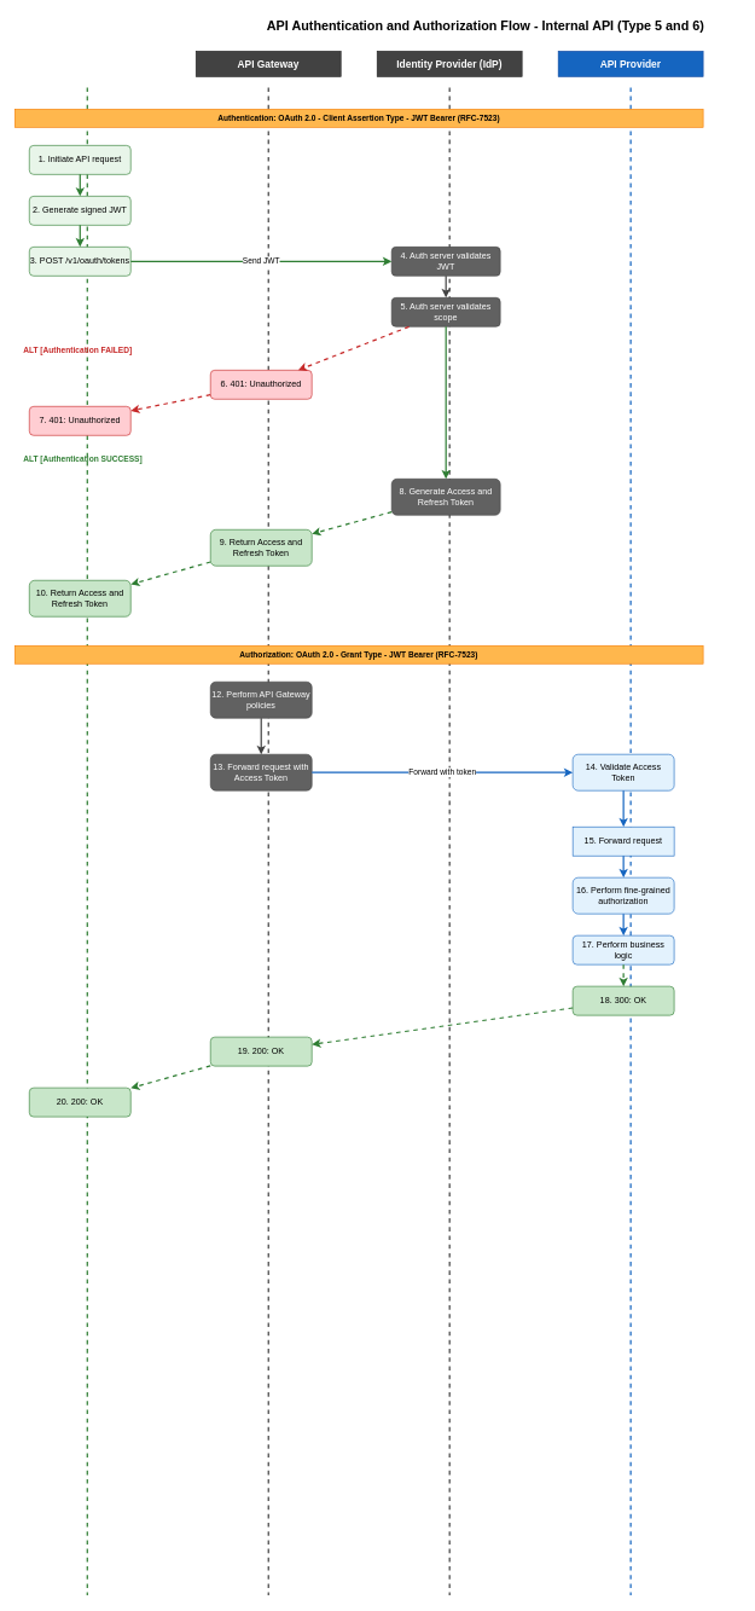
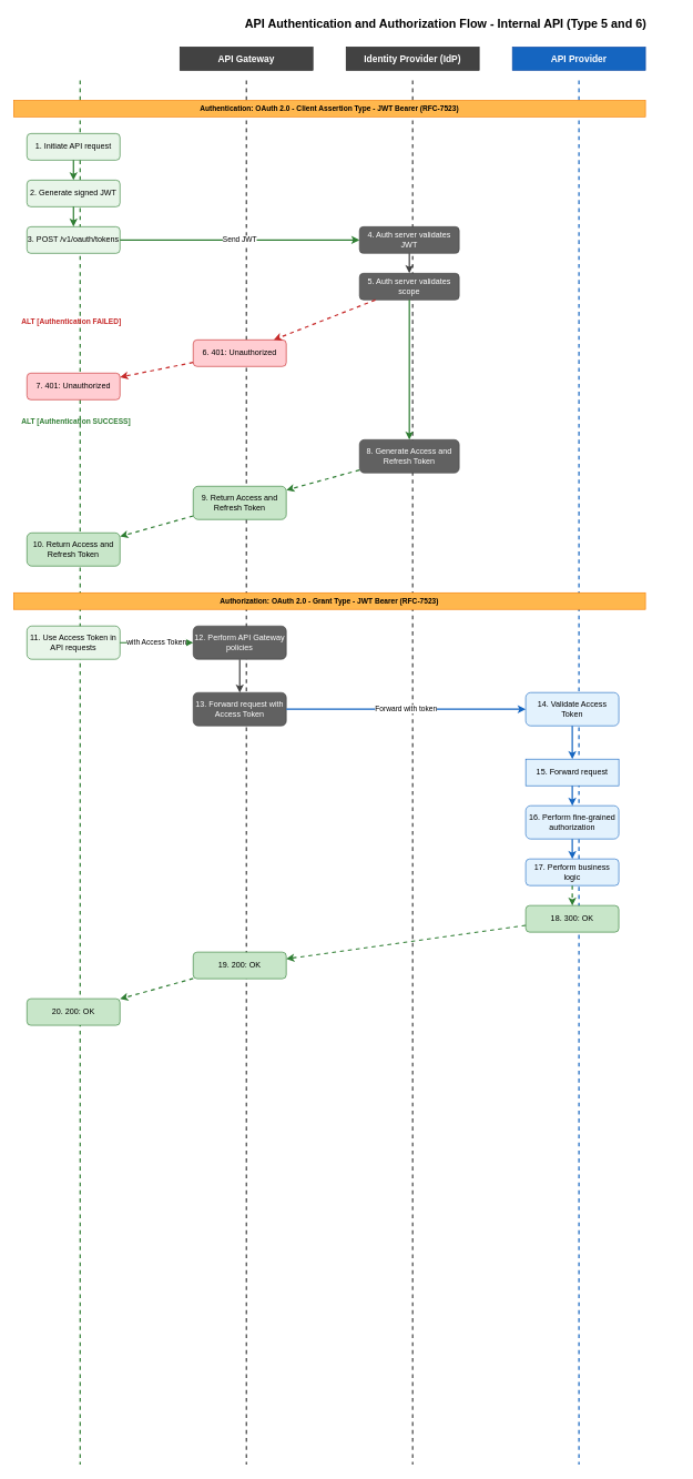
  <mxCell id="0" />
  <mxCell id="1" parent="0" />
  <mxCell id="2" value="API Authentication and Authorization Flow - Internal API (Type 5 and 6)" style="text;html=1;align=center;verticalAlign=middle;whiteSpace=wrap;rounded=0;fontSize=18;fontStyle=1;" vertex="1" parent="1"><mxGeometry x="320" y="20" width="700" height="30" as="geometry" /></mxCell>
  <mxCell id="3" value="API Gateway" style="rounded=0;whiteSpace=wrap;html=1;fillColor=#424242;strokeColor=#212121;fontColor=#FFFFFF;fontSize=14;fontStyle=1;" vertex="1" parent="1"><mxGeometry x="270" y="70" width="200" height="35" as="geometry" /></mxCell>
  <mxCell id="4" value="Identity Provider (IdP)" style="rounded=0;whiteSpace=wrap;html=1;fillColor=#424242;strokeColor=#212121;fontColor=#FFFFFF;fontSize=14;fontStyle=1;" vertex="1" parent="1"><mxGeometry x="520" y="70" width="200" height="35" as="geometry" /></mxCell>
  <mxCell id="5" value="API Provider" style="rounded=0;whiteSpace=wrap;html=1;fillColor=#1565C0;strokeColor=#0D47A1;fontColor=#FFFFFF;fontSize=14;fontStyle=1;" vertex="1" parent="1"><mxGeometry x="770" y="70" width="200" height="35" as="geometry" /></mxCell>
  <mxCell id="6" value="" style="endArrow=none;dashed=1;html=1;strokeWidth=2;strokeColor=#2E7D32;" edge="1" parent="1"><mxGeometry width="50" height="50" relative="1" as="geometry"><mxPoint x="120" y="120" as="sourcePoint" /><mxPoint x="120" y="2200" as="targetPoint" /></mxGeometry></mxCell>
  <mxCell id="7" value="" style="endArrow=none;dashed=1;html=1;strokeWidth=2;strokeColor=#424242;" edge="1" parent="1"><mxGeometry width="50" height="50" relative="1" as="geometry"><mxPoint x="370" y="120" as="sourcePoint" /><mxPoint x="370" y="2200" as="targetPoint" /></mxGeometry></mxCell>
  <mxCell id="8" value="" style="endArrow=none;dashed=1;html=1;strokeWidth=2;strokeColor=#424242;" edge="1" parent="1"><mxGeometry width="50" height="50" relative="1" as="geometry"><mxPoint x="620" y="120" as="sourcePoint" /><mxPoint x="620" y="2200" as="targetPoint" /></mxGeometry></mxCell>
  <mxCell id="9" value="" style="endArrow=none;dashed=1;html=1;strokeWidth=2;strokeColor=#1565C0;" edge="1" parent="1"><mxGeometry width="50" height="50" relative="1" as="geometry"><mxPoint x="870" y="120" as="sourcePoint" /><mxPoint x="870" y="2200" as="targetPoint" /></mxGeometry></mxCell>
  <mxCell id="10" value="Authentication: OAuth 2.0 - Client Assertion Type - JWT Bearer (RFC-7523)" style="rounded=0;whiteSpace=wrap;html=1;fillColor=#FFB74D;strokeColor=#F57C00;fontSize=11;fontStyle=1;" vertex="1" parent="1"><mxGeometry x="20" y="150" width="950" height="25" as="geometry" /></mxCell>
  <mxCell id="11" value="1. Initiate API request" style="rounded=1;whiteSpace=wrap;html=1;fillColor=#E8F5E9;strokeColor=#2E7D32;" vertex="1" parent="1"><mxGeometry x="40" y="200" width="140" height="40" as="geometry" /></mxCell>
  <mxCell id="12" value="2. Generate signed JWT" style="rounded=1;whiteSpace=wrap;html=1;fillColor=#E8F5E9;strokeColor=#2E7D32;" vertex="1" parent="1"><mxGeometry x="40" y="270" width="140" height="40" as="geometry" /></mxCell>
  <mxCell id="13" value="" style="endArrow=classic;html=1;strokeWidth=2;strokeColor=#2E7D32;" edge="1" parent="1" source="11" target="12"><mxGeometry width="50" height="50" relative="1" as="geometry"><mxPoint x="120" y="240" as="sourcePoint" /><mxPoint x="120" y="270" as="targetPoint" /></mxGeometry></mxCell>
  <mxCell id="14" value="3. POST /v1/oauth/tokens" style="rounded=1;whiteSpace=wrap;html=1;fillColor=#E8F5E9;strokeColor=#2E7D32;" vertex="1" parent="1"><mxGeometry x="40" y="340" width="140" height="40" as="geometry" /></mxCell>
  <mxCell id="15" value="" style="endArrow=classic;html=1;strokeWidth=2;strokeColor=#2E7D32;" edge="1" parent="1" source="12" target="14"><mxGeometry width="50" height="50" relative="1" as="geometry"><mxPoint x="120" y="310" as="sourcePoint" /><mxPoint x="120" y="340" as="targetPoint" /></mxGeometry></mxCell>
  <mxCell id="16" value="4. Auth server validates JWT" style="rounded=1;whiteSpace=wrap;html=1;fillColor=#616161;strokeColor=#424242;fontColor=#FFFFFF;" vertex="1" parent="1"><mxGeometry x="540" y="340" width="150" height="40" as="geometry" /></mxCell>
  <mxCell id="17" value="Send JWT" style="endArrow=classic;html=1;strokeWidth=2;strokeColor=#2E7D32;" edge="1" parent="1" source="14" target="16"><mxGeometry width="50" height="50" relative="1" as="geometry"><mxPoint x="180" y="360" as="sourcePoint" /><mxPoint x="540" y="360" as="targetPoint" /></mxGeometry></mxCell>
  <mxCell id="18" value="5. Auth server validates scope" style="rounded=1;whiteSpace=wrap;html=1;fillColor=#616161;strokeColor=#424242;fontColor=#FFFFFF;" vertex="1" parent="1"><mxGeometry x="540" y="410" width="150" height="40" as="geometry" /></mxCell>
  <mxCell id="19" value="" style="endArrow=classic;html=1;strokeWidth=2;strokeColor=#424242;" edge="1" parent="1" source="16" target="18"><mxGeometry width="50" height="50" relative="1" as="geometry"><mxPoint x="615" y="380" as="sourcePoint" /><mxPoint x="615" y="410" as="targetPoint" /></mxGeometry></mxCell>
  <mxCell id="20" value="ALT [Authentication FAILED]" style="text;html=1;align=left;verticalAlign=top;fontColor=#C62828;fontStyle=1;fontSize=11;" vertex="1" parent="1"><mxGeometry x="30" y="470" width="200" height="20" as="geometry" /></mxCell>
  <mxCell id="21" value="6. 401: Unauthorized" style="rounded=1;whiteSpace=wrap;html=1;fillColor=#FFCDD2;strokeColor=#C62828;" vertex="1" parent="1"><mxGeometry x="290" y="510" width="140" height="40" as="geometry" /></mxCell>
  <mxCell id="22" value="" style="endArrow=classic;html=1;strokeWidth=2;strokeColor=#C62828;dashed=1;" edge="1" parent="1" source="18" target="21"><mxGeometry width="50" height="50" relative="1" as="geometry"><mxPoint x="540" y="530" as="sourcePoint" /><mxPoint x="430" y="530" as="targetPoint" /></mxGeometry></mxCell>
  <mxCell id="23" value="7. 401: Unauthorized" style="rounded=1;whiteSpace=wrap;html=1;fillColor=#FFCDD2;strokeColor=#C62828;" vertex="1" parent="1"><mxGeometry x="40" y="560" width="140" height="40" as="geometry" /></mxCell>
  <mxCell id="24" value="" style="endArrow=classic;html=1;strokeWidth=2;strokeColor=#C62828;dashed=1;" edge="1" parent="1" source="21" target="23"><mxGeometry width="50" height="50" relative="1" as="geometry"><mxPoint x="290" y="580" as="sourcePoint" /><mxPoint x="180" y="580" as="targetPoint" /></mxGeometry></mxCell>
  <mxCell id="25" value="ALT [Authentication SUCCESS]" style="text;html=1;align=left;verticalAlign=top;fontColor=#2E7D32;fontStyle=1;fontSize=11;" vertex="1" parent="1"><mxGeometry x="30" y="620" width="200" height="20" as="geometry" /></mxCell>
  <mxCell id="26" value="8. Generate Access and Refresh Token" style="rounded=1;whiteSpace=wrap;html=1;fillColor=#616161;strokeColor=#424242;fontColor=#FFFFFF;" vertex="1" parent="1"><mxGeometry x="540" y="660" width="150" height="50" as="geometry" /></mxCell>
  <mxCell id="27" value="" style="endArrow=classic;html=1;strokeWidth=2;strokeColor=#2E7D32;" edge="1" parent="1" source="18" target="26"><mxGeometry width="50" height="50" relative="1" as="geometry"><mxPoint x="615" y="450" as="sourcePoint" /><mxPoint x="615" y="660" as="targetPoint" /></mxGeometry></mxCell>
  <mxCell id="28" value="9. Return Access and Refresh Token" style="rounded=1;whiteSpace=wrap;html=1;fillColor=#C8E6C9;strokeColor=#2E7D32;" vertex="1" parent="1"><mxGeometry x="290" y="730" width="140" height="50" as="geometry" /></mxCell>
  <mxCell id="29" value="" style="endArrow=classic;html=1;strokeWidth=2;strokeColor=#2E7D32;dashed=1;" edge="1" parent="1" source="26" target="28"><mxGeometry width="50" height="50" relative="1" as="geometry"><mxPoint x="540" y="755" as="sourcePoint" /><mxPoint x="430" y="755" as="targetPoint" /></mxGeometry></mxCell>
  <mxCell id="30" value="10. Return Access and Refresh Token" style="rounded=1;whiteSpace=wrap;html=1;fillColor=#C8E6C9;strokeColor=#2E7D32;" vertex="1" parent="1"><mxGeometry x="40" y="800" width="140" height="50" as="geometry" /></mxCell>
  <mxCell id="31" value="" style="endArrow=classic;html=1;strokeWidth=2;strokeColor=#2E7D32;dashed=1;" edge="1" parent="1" source="28" target="30"><mxGeometry width="50" height="50" relative="1" as="geometry"><mxPoint x="290" y="825" as="sourcePoint" /><mxPoint x="180" y="825" as="targetPoint" /></mxGeometry></mxCell>
  <mxCell id="32" value="Authorization: OAuth 2.0 - Grant Type - JWT Bearer (RFC-7523)" style="rounded=0;whiteSpace=wrap;html=1;fillColor=#FFB74D;strokeColor=#F57C00;fontSize=11;fontStyle=1;" vertex="1" parent="1"><mxGeometry x="20" y="890" width="950" height="25" as="geometry" /></mxCell>
+ <mxCell id="33" value="11. Use Access Token in API requests" style="rounded=1;whiteSpace=wrap;html=1;fillColor=#E8F5E9;strokeColor=#2E7D32;" vertex="1" parent="1"><mxGeometry x="40" y="940" width="140" height="50" as="geometry" /></mxCell>
  <mxCell id="34" value="12. Perform API Gateway policies" style="rounded=1;whiteSpace=wrap;html=1;fillColor=#616161;strokeColor=#424242;fontColor=#FFFFFF;" vertex="1" parent="1"><mxGeometry x="290" y="940" width="140" height="50" as="geometry" /></mxCell>
+ <mxCell id="35" value="with Access Token" style="endArrow=classic;html=1;strokeWidth=2;strokeColor=#2E7D32;" edge="1" parent="1" source="33" target="34"><mxGeometry width="50" height="50" relative="1" as="geometry"><mxPoint x="180" y="965" as="sourcePoint" /><mxPoint x="290" y="965" as="targetPoint" /></mxGeometry></mxCell>
  <mxCell id="36" value="13. Forward request with Access Token" style="rounded=1;whiteSpace=wrap;html=1;fillColor=#616161;strokeColor=#424242;fontColor=#FFFFFF;" vertex="1" parent="1"><mxGeometry x="290" y="1040" width="140" height="50" as="geometry" /></mxCell>
  <mxCell id="37" value="" style="endArrow=classic;html=1;strokeWidth=2;strokeColor=#424242;" edge="1" parent="1" source="34" target="36"><mxGeometry width="50" height="50" relative="1" as="geometry"><mxPoint x="360" y="990" as="sourcePoint" /><mxPoint x="360" y="1040" as="targetPoint" /></mxGeometry></mxCell>
  <mxCell id="38" value="14. Validate Access Token" style="rounded=1;whiteSpace=wrap;html=1;fillColor=#E3F2FD;strokeColor=#1565C0;" vertex="1" parent="1"><mxGeometry x="790" y="1040" width="140" height="50" as="geometry" /></mxCell>
  <mxCell id="39" value="Forward with token" style="endArrow=classic;html=1;strokeWidth=2;strokeColor=#1565C0;" edge="1" parent="1" source="36" target="38"><mxGeometry width="50" height="50" relative="1" as="geometry"><mxPoint x="430" y="1065" as="sourcePoint" /><mxPoint x="790" y="1065" as="targetPoint" /></mxGeometry></mxCell>
  <mxCell id="40" value="15. Forward request" style="whiteSpace=wrap;html=1;fillColor=#E3F2FD;strokeColor=#1565C0;rounded=0;" vertex="1" parent="1"><mxGeometry x="790" y="1140" width="140" height="40" as="geometry" /></mxCell>
  <mxCell id="41" value="" style="endArrow=classic;html=1;strokeWidth=2;strokeColor=#1565C0;" edge="1" parent="1" source="38" target="40"><mxGeometry width="50" height="50" relative="1" as="geometry"><mxPoint x="860" y="1090" as="sourcePoint" /><mxPoint x="860" y="1140" as="targetPoint" /></mxGeometry></mxCell>
  <mxCell id="42" value="16. Perform fine-grained authorization" style="rounded=1;whiteSpace=wrap;html=1;fillColor=#E3F2FD;strokeColor=#1565C0;" vertex="1" parent="1"><mxGeometry x="790" y="1210" width="140" height="50" as="geometry" /></mxCell>
  <mxCell id="43" value="" style="endArrow=classic;html=1;strokeWidth=2;strokeColor=#1565C0;" edge="1" parent="1" source="40" target="42"><mxGeometry width="50" height="50" relative="1" as="geometry"><mxPoint x="860" y="1180" as="sourcePoint" /><mxPoint x="860" y="1210" as="targetPoint" /></mxGeometry></mxCell>
  <mxCell id="44" value="17. Perform business logic" style="rounded=1;whiteSpace=wrap;html=1;fillColor=#E3F2FD;strokeColor=#1565C0;" vertex="1" parent="1"><mxGeometry x="790" y="1290" width="140" height="40" as="geometry" /></mxCell>
  <mxCell id="45" value="" style="endArrow=classic;html=1;strokeWidth=2;strokeColor=#1565C0;" edge="1" parent="1" source="42" target="44"><mxGeometry width="50" height="50" relative="1" as="geometry"><mxPoint x="860" y="1260" as="sourcePoint" /><mxPoint x="860" y="1290" as="targetPoint" /></mxGeometry></mxCell>
  <mxCell id="46" value="18. 300: OK" style="rounded=1;whiteSpace=wrap;html=1;fillColor=#C8E6C9;strokeColor=#2E7D32;" vertex="1" parent="1"><mxGeometry x="790" y="1360" width="140" height="40" as="geometry" /></mxCell>
  <mxCell id="47" value="" style="endArrow=classic;html=1;strokeWidth=2;strokeColor=#2E7D32;dashed=1;" edge="1" parent="1" source="44" target="46"><mxGeometry width="50" height="50" relative="1" as="geometry"><mxPoint x="860" y="1330" as="sourcePoint" /><mxPoint x="860" y="1360" as="targetPoint" /></mxGeometry></mxCell>
  <mxCell id="48" value="19. 200: OK" style="rounded=1;whiteSpace=wrap;html=1;fillColor=#C8E6C9;strokeColor=#2E7D32;" vertex="1" parent="1"><mxGeometry x="290" y="1430" width="140" height="40" as="geometry" /></mxCell>
  <mxCell id="49" value="" style="endArrow=classic;html=1;strokeWidth=2;strokeColor=#2E7D32;dashed=1;" edge="1" parent="1" source="46" target="48"><mxGeometry width="50" height="50" relative="1" as="geometry"><mxPoint x="790" y="1450" as="sourcePoint" /><mxPoint x="430" y="1450" as="targetPoint" /></mxGeometry></mxCell>
  <mxCell id="50" value="20. 200: OK" style="rounded=1;whiteSpace=wrap;html=1;fillColor=#C8E6C9;strokeColor=#2E7D32;" vertex="1" parent="1"><mxGeometry x="40" y="1500" width="140" height="40" as="geometry" /></mxCell>
  <mxCell id="51" value="" style="endArrow=classic;html=1;strokeWidth=2;strokeColor=#2E7D32;dashed=1;" edge="1" parent="1" source="48" target="50"><mxGeometry width="50" height="50" relative="1" as="geometry"><mxPoint x="290" y="1520" as="sourcePoint" /><mxPoint x="180" y="1520" as="targetPoint" /></mxGeometry></mxCell>
